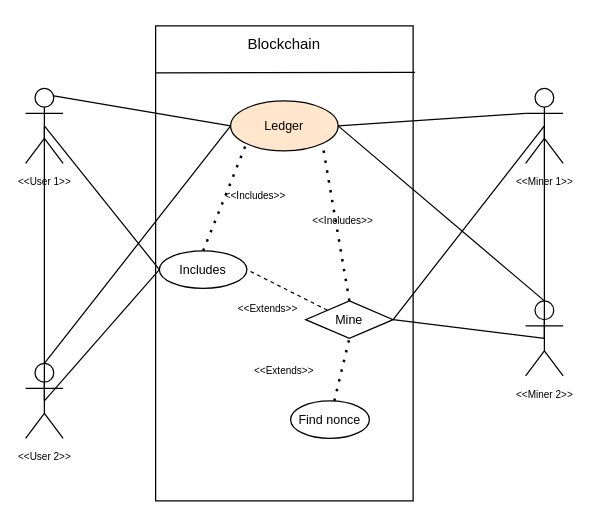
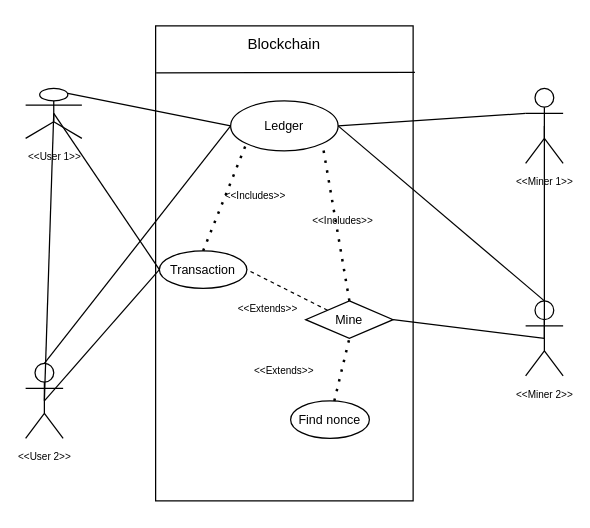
  <mxCell id="0" />
  <mxCell id="1" parent="0" />
  <mxCell id="2" value="" style="rounded=0;whiteSpace=wrap;html=1;" parent="1" vertex="1"><mxGeometry x="124" y="20" width="206" height="380" as="geometry" /></mxCell>
- <mxCell id="3" value="&lt;font style=&quot;font-size: 8px;&quot;&gt;&amp;lt;&amp;lt;User 1&amp;gt;&amp;gt;&lt;/font&gt;" style="shape=umlActor;verticalLabelPosition=bottom;verticalAlign=top;html=1;outlineConnect=0;" parent="1" vertex="1"><mxGeometry x="20" y="70" width="30" height="60" as="geometry" /></mxCell>
+ <mxCell id="3" value="&lt;font style=&quot;font-size: 8px;&quot;&gt;&amp;lt;&amp;lt;User 1&amp;gt;&amp;gt;&lt;/font&gt;" style="shape=umlActor;verticalLabelPosition=bottom;verticalAlign=top;html=1;outlineConnect=0;" parent="1" vertex="1"><mxGeometry x="20" y="70" width="45" height="40" as="geometry" /></mxCell>
  <mxCell id="4" value="&lt;font style=&quot;font-size: 8px;&quot;&gt;&amp;lt;&amp;lt;Miner 2&amp;gt;&amp;gt;&lt;/font&gt;" style="shape=umlActor;verticalLabelPosition=bottom;verticalAlign=top;html=1;outlineConnect=0;" parent="1" vertex="1"><mxGeometry x="420" y="240" width="30" height="60" as="geometry" /></mxCell>
  <mxCell id="5" value="&lt;font style=&quot;font-size: 8px;&quot;&gt;&amp;lt;&amp;lt;Miner 1&amp;gt;&amp;gt;&lt;/font&gt;" style="shape=umlActor;verticalLabelPosition=bottom;verticalAlign=top;html=1;outlineConnect=0;" parent="1" vertex="1"><mxGeometry x="420" y="70" width="30" height="60" as="geometry" /></mxCell>
  <mxCell id="6" value="&lt;font style=&quot;font-size: 8px;&quot;&gt;&amp;lt;&amp;lt;User 2&amp;gt;&amp;gt;&lt;/font&gt;" style="shape=umlActor;verticalLabelPosition=bottom;verticalAlign=top;html=1;outlineConnect=0;" parent="1" vertex="1"><mxGeometry x="20" y="290" width="30" height="60" as="geometry" /></mxCell>
- <mxCell id="7" value="&lt;font style=&quot;font-size: 10px;&quot;&gt;Ledger&lt;/font&gt;" style="ellipse;whiteSpace=wrap;html=1;fillColor=#ffe6cc;" parent="1" vertex="1"><mxGeometry x="184" y="80" width="86" height="40" as="geometry" /></mxCell>
+ <mxCell id="7" value="&lt;font style=&quot;font-size: 10px;&quot;&gt;Ledger&lt;/font&gt;" style="ellipse;whiteSpace=wrap;html=1;" parent="1" vertex="1"><mxGeometry x="184" y="80" width="86" height="40" as="geometry" /></mxCell>
  <mxCell id="8" value="" style="endArrow=none;html=1;rounded=0;entryX=0;entryY=0.5;entryDx=0;entryDy=0;exitX=0.75;exitY=0.1;exitDx=0;exitDy=0;exitPerimeter=0;" parent="1" source="3" target="7" edge="1"><mxGeometry width="50" height="50" relative="1" as="geometry"><mxPoint x="-100" y="170" as="sourcePoint" /><mxPoint x="-50" y="120" as="targetPoint" /></mxGeometry></mxCell>
  <mxCell id="9" value="" style="endArrow=none;html=1;rounded=0;entryX=1;entryY=0.5;entryDx=0;entryDy=0;exitX=0;exitY=0.333;exitDx=0;exitDy=0;exitPerimeter=0;" parent="1" source="5" target="7" edge="1"><mxGeometry width="50" height="50" relative="1" as="geometry"><mxPoint x="-80" y="210" as="sourcePoint" /><mxPoint x="-30" y="160" as="targetPoint" /></mxGeometry></mxCell>
  <mxCell id="10" value="" style="endArrow=none;html=1;rounded=0;entryX=0;entryY=0.5;entryDx=0;entryDy=0;exitX=0.5;exitY=0;exitDx=0;exitDy=0;exitPerimeter=0;" parent="1" source="6" target="7" edge="1"><mxGeometry width="50" height="50" relative="1" as="geometry"><mxPoint x="-10" y="240" as="sourcePoint" /><mxPoint x="40" y="190" as="targetPoint" /></mxGeometry></mxCell>
  <mxCell id="11" value="" style="endArrow=none;html=1;rounded=0;exitX=1;exitY=0.5;exitDx=0;exitDy=0;entryX=0.5;entryY=0;entryDx=0;entryDy=0;entryPerimeter=0;" parent="1" source="7" target="4" edge="1"><mxGeometry width="50" height="50" relative="1" as="geometry"><mxPoint x="430" y="20" as="sourcePoint" /><mxPoint x="620" y="140" as="targetPoint" /></mxGeometry></mxCell>
  <mxCell id="12" value="" style="endArrow=none;html=1;rounded=0;entryX=0.5;entryY=0.5;entryDx=0;entryDy=0;entryPerimeter=0;exitX=0.5;exitY=0.5;exitDx=0;exitDy=0;exitPerimeter=0;" parent="1" source="6" target="3" edge="1"><mxGeometry width="50" height="50" relative="1" as="geometry"><mxPoint x="-70" y="460" as="sourcePoint" /><mxPoint x="-20" y="410" as="targetPoint" /></mxGeometry></mxCell>
  <mxCell id="13" value="" style="endArrow=none;html=1;rounded=0;entryX=0.5;entryY=0.5;entryDx=0;entryDy=0;entryPerimeter=0;exitX=0.5;exitY=0.5;exitDx=0;exitDy=0;exitPerimeter=0;" parent="1" source="4" target="5" edge="1"><mxGeometry width="50" height="50" relative="1" as="geometry"><mxPoint x="-80" y="480" as="sourcePoint" /><mxPoint x="-30" y="430" as="targetPoint" /></mxGeometry></mxCell>
- <mxCell id="14" value="&lt;font style=&quot;font-size: 10px;&quot;&gt;Includes&lt;/font&gt;" style="ellipse;whiteSpace=wrap;html=1;" parent="1" vertex="1"><mxGeometry x="127" y="200" width="70" height="30" as="geometry" /></mxCell>
+ <mxCell id="14" value="&lt;font style=&quot;font-size: 10px;&quot;&gt;Transaction&lt;/font&gt;" style="ellipse;whiteSpace=wrap;html=1;" parent="1" vertex="1"><mxGeometry x="127" y="200" width="70" height="30" as="geometry" /></mxCell>
  <mxCell id="15" value="" style="endArrow=none;html=1;rounded=0;entryX=0.5;entryY=0.5;entryDx=0;entryDy=0;entryPerimeter=0;exitX=0;exitY=0.5;exitDx=0;exitDy=0;" parent="1" source="14" target="3" edge="1"><mxGeometry width="50" height="50" relative="1" as="geometry"><mxPoint x="-40" y="400" as="sourcePoint" /><mxPoint x="10" y="350" as="targetPoint" /></mxGeometry></mxCell>
  <mxCell id="16" value="" style="endArrow=none;html=1;rounded=0;entryX=0;entryY=0.5;entryDx=0;entryDy=0;exitX=0.5;exitY=0.5;exitDx=0;exitDy=0;exitPerimeter=0;" parent="1" source="6" target="14" edge="1"><mxGeometry width="50" height="50" relative="1" as="geometry"><mxPoint x="20" y="460" as="sourcePoint" /><mxPoint x="70" y="410" as="targetPoint" /></mxGeometry></mxCell>
  <mxCell id="17" value="&lt;font style=&quot;font-size: 10px;&quot;&gt;Mine&lt;/font&gt;" style="rhombus;whiteSpace=wrap;html=1;" parent="1" vertex="1"><mxGeometry x="244" y="240" width="70" height="30" as="geometry" /></mxCell>
- <mxCell id="18" value="" style="endArrow=none;html=1;rounded=0;entryX=1;entryY=0.5;entryDx=0;entryDy=0;exitX=0.5;exitY=0.5;exitDx=0;exitDy=0;exitPerimeter=0;" parent="1" source="5" target="17" edge="1"><mxGeometry width="50" height="50" relative="1" as="geometry"><mxPoint x="180" y="350" as="sourcePoint" /><mxPoint x="230" y="300" as="targetPoint" /></mxGeometry></mxCell>
  <mxCell id="19" value="" style="endArrow=none;html=1;rounded=0;entryX=1;entryY=0.5;entryDx=0;entryDy=0;exitX=0.5;exitY=0.5;exitDx=0;exitDy=0;exitPerimeter=0;" parent="1" source="4" target="17" edge="1"><mxGeometry width="50" height="50" relative="1" as="geometry"><mxPoint x="-80" y="410" as="sourcePoint" /><mxPoint x="-30" y="360" as="targetPoint" /></mxGeometry></mxCell>
  <mxCell id="20" value="" style="endArrow=none;html=1;rounded=0;entryX=1;entryY=0.5;entryDx=0;entryDy=0;exitX=0;exitY=0;exitDx=0;exitDy=0;dashed=1;" parent="1" source="17" target="14" edge="1"><mxGeometry width="50" height="50" relative="1" as="geometry"><mxPoint x="-70" y="390" as="sourcePoint" /><mxPoint x="-20" y="340" as="targetPoint" /></mxGeometry></mxCell>
  <mxCell id="21" value="&lt;font style=&quot;font-size: 8px;&quot;&gt;&amp;lt;&amp;lt;Extends&amp;gt;&amp;gt;&lt;/font&gt;" style="text;html=1;strokeColor=none;fillColor=none;align=center;verticalAlign=middle;whiteSpace=wrap;rounded=0;" parent="1" vertex="1"><mxGeometry x="184" y="230" width="60" height="30" as="geometry" /></mxCell>
  <mxCell id="22" value="" style="endArrow=none;dashed=1;html=1;dashPattern=1 3;strokeWidth=2;rounded=0;fontSize=10;entryX=0;entryY=1;entryDx=0;entryDy=0;exitX=0.5;exitY=0;exitDx=0;exitDy=0;" parent="1" source="14" target="7" edge="1"><mxGeometry width="50" height="50" relative="1" as="geometry"><mxPoint x="-80" y="280" as="sourcePoint" /><mxPoint x="-30" y="230" as="targetPoint" /></mxGeometry></mxCell>
  <mxCell id="23" value="&lt;font style=&quot;font-size: 8px;&quot;&gt;&amp;lt;&amp;lt;Includes&amp;gt;&amp;gt;&lt;/font&gt;" style="text;html=1;strokeColor=none;fillColor=none;align=center;verticalAlign=middle;whiteSpace=wrap;rounded=0;" parent="1" vertex="1"><mxGeometry x="174" y="140" width="60" height="30" as="geometry" /></mxCell>
  <mxCell id="24" value="" style="endArrow=none;dashed=1;html=1;dashPattern=1 3;strokeWidth=2;rounded=0;fontSize=8;entryX=1;entryY=1;entryDx=0;entryDy=0;exitX=0.5;exitY=0;exitDx=0;exitDy=0;" parent="1" source="17" target="7" edge="1"><mxGeometry width="50" height="50" relative="1" as="geometry"><mxPoint x="280" y="210" as="sourcePoint" /><mxPoint x="330" y="160" as="targetPoint" /></mxGeometry></mxCell>
  <mxCell id="25" value="&lt;font style=&quot;font-size: 8px;&quot;&gt;&amp;lt;&amp;lt;Includes&amp;gt;&amp;gt;&lt;/font&gt;" style="text;html=1;strokeColor=none;fillColor=none;align=center;verticalAlign=middle;whiteSpace=wrap;rounded=0;" parent="1" vertex="1"><mxGeometry x="244" y="160" width="60" height="30" as="geometry" /></mxCell>
  <mxCell id="26" value="" style="endArrow=none;html=1;rounded=0;fontSize=8;entryX=1.007;entryY=0.098;entryDx=0;entryDy=0;entryPerimeter=0;exitX=0.002;exitY=0.099;exitDx=0;exitDy=0;exitPerimeter=0;" parent="1" source="2" target="2" edge="1"><mxGeometry width="50" height="50" relative="1" as="geometry"><mxPoint x="-50" y="40" as="sourcePoint" /><mxPoint x="0" y="-10" as="targetPoint" /></mxGeometry></mxCell>
  <mxCell id="27" value="&lt;font style=&quot;font-size: 12px;&quot;&gt;Blockchain&lt;/font&gt;" style="text;html=1;strokeColor=none;fillColor=none;align=center;verticalAlign=middle;whiteSpace=wrap;rounded=0;fontSize=8;" parent="1" vertex="1"><mxGeometry x="197" y="20" width="60" height="30" as="geometry" /></mxCell>
  <mxCell id="28" value="&lt;font style=&quot;font-size: 10px;&quot;&gt;Find nonce&lt;/font&gt;" style="ellipse;whiteSpace=wrap;html=1;fontSize=12;" parent="1" vertex="1"><mxGeometry x="232" y="320" width="63" height="30" as="geometry" /></mxCell>
  <mxCell id="29" value="&lt;font style=&quot;font-size: 8px;&quot;&gt;&amp;lt;&amp;lt;Extends&amp;gt;&amp;gt;&lt;/font&gt;" style="text;html=1;strokeColor=none;fillColor=none;align=center;verticalAlign=middle;whiteSpace=wrap;rounded=0;" parent="1" vertex="1"><mxGeometry x="197" y="280" width="60" height="30" as="geometry" /></mxCell>
  <mxCell id="30" value="" style="endArrow=none;dashed=1;html=1;dashPattern=1 3;strokeWidth=2;rounded=0;fontSize=12;entryX=0.5;entryY=1;entryDx=0;entryDy=0;" parent="1" source="28" target="17" edge="1"><mxGeometry width="50" height="50" relative="1" as="geometry"><mxPoint x="-70" y="350" as="sourcePoint" /><mxPoint x="-20" y="300" as="targetPoint" /></mxGeometry></mxCell>
